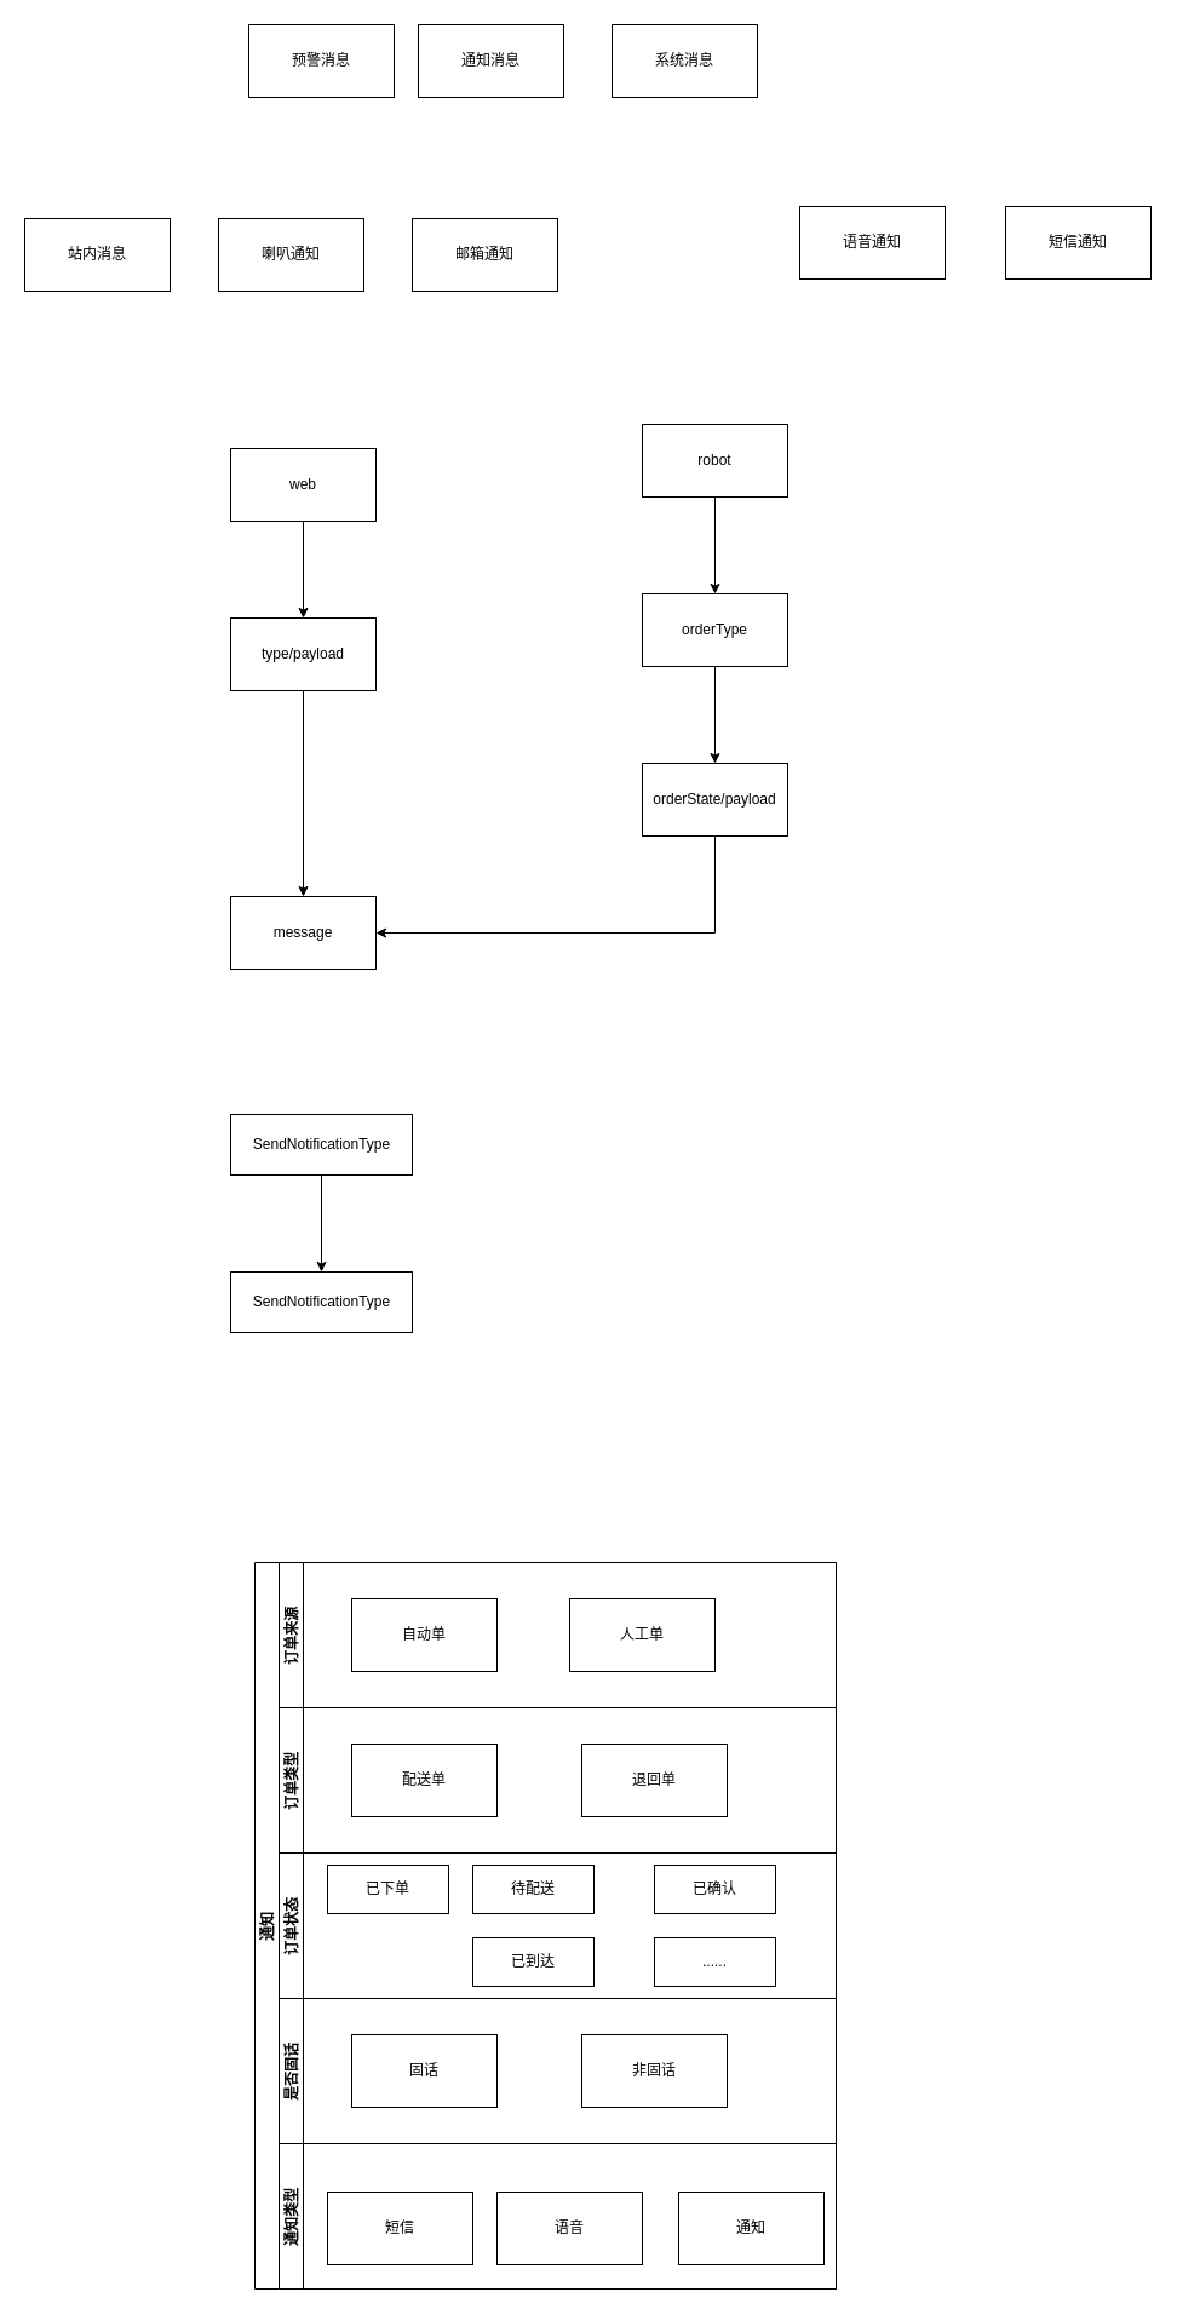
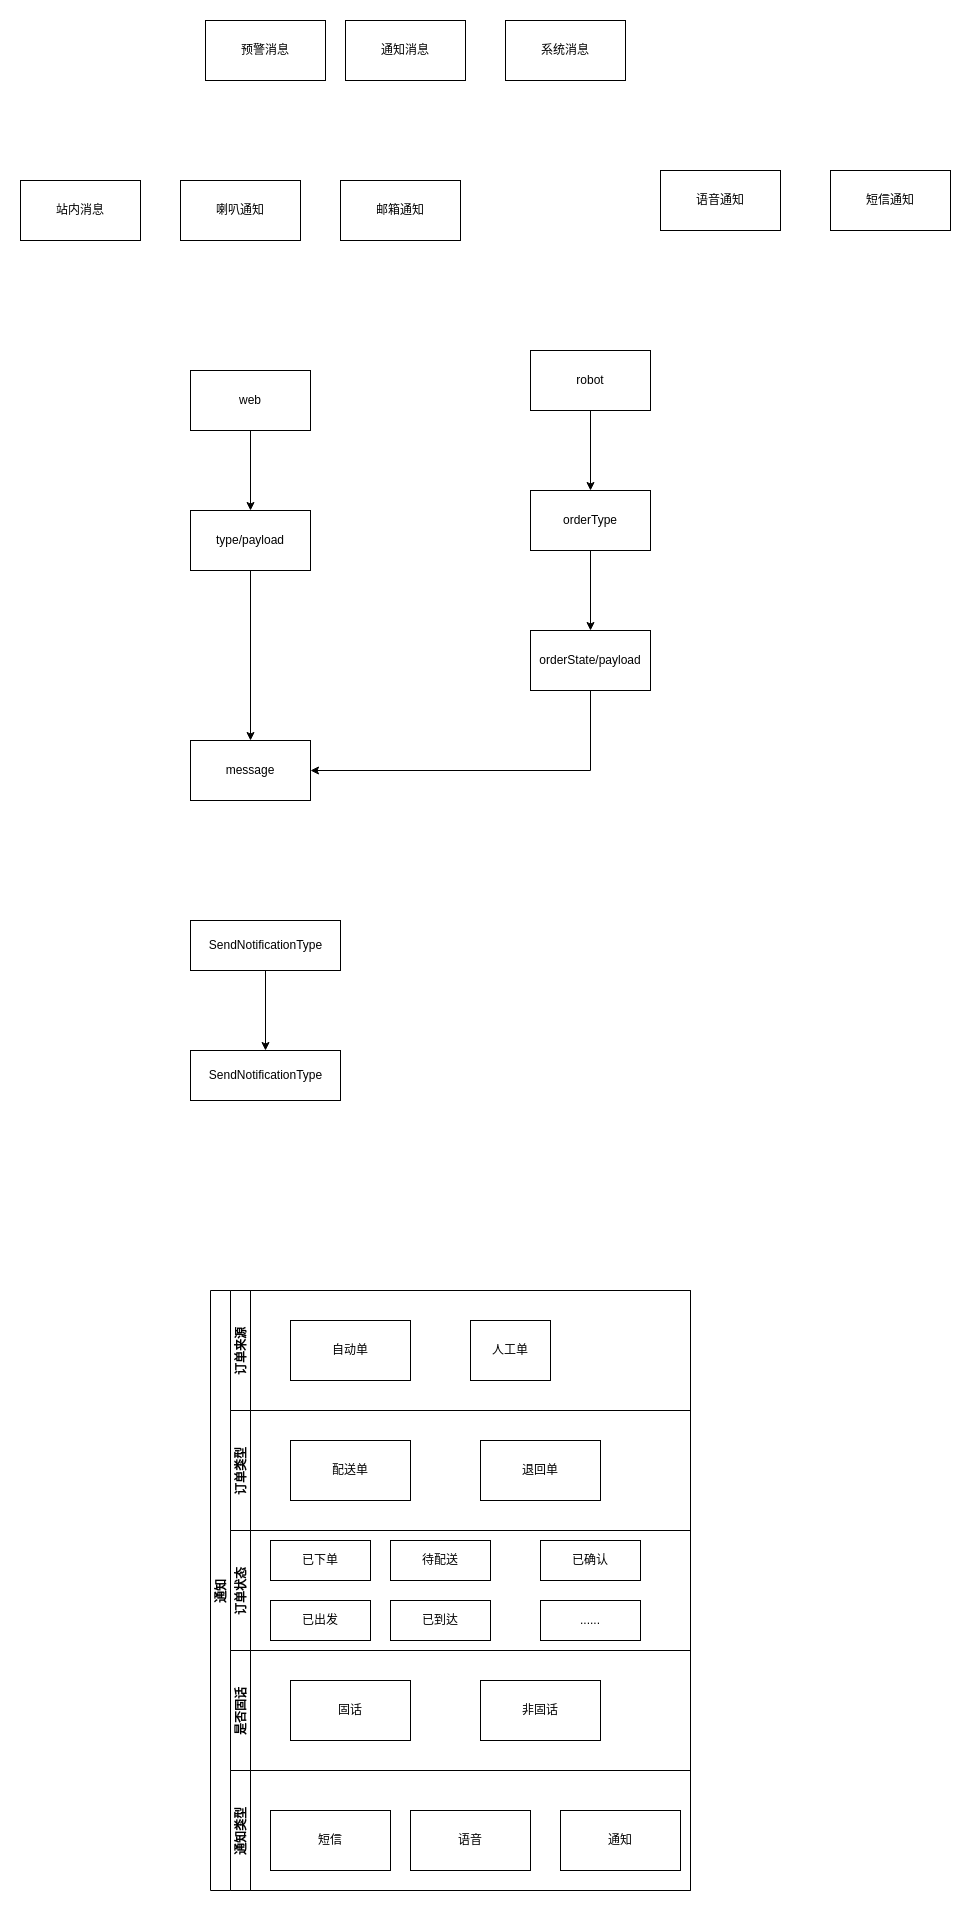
  <mxCell id="0" />
  <mxCell id="1" parent="0" />
  <mxCell id="2" value="喇叭通知" style="whiteSpace=wrap;html=1;" parent="1" vertex="1"><mxGeometry x="180" y="180" width="120" height="60" as="geometry" /></mxCell>
  <mxCell id="3" value="邮箱通知" style="whiteSpace=wrap;html=1;" parent="1" vertex="1"><mxGeometry x="340" y="180" width="120" height="60" as="geometry" /></mxCell>
  <mxCell id="4" value="语音通知" style="whiteSpace=wrap;html=1;" parent="1" vertex="1"><mxGeometry x="660" y="170" width="120" height="60" as="geometry" /></mxCell>
  <mxCell id="5" value="短信通知" style="whiteSpace=wrap;html=1;" parent="1" vertex="1"><mxGeometry x="830" y="170" width="120" height="60" as="geometry" /></mxCell>
  <mxCell id="6" value="站内消息" style="whiteSpace=wrap;html=1;" parent="1" vertex="1"><mxGeometry x="20" y="180" width="120" height="60" as="geometry" /></mxCell>
  <mxCell id="7" value="预警消息" style="whiteSpace=wrap;html=1;" parent="1" vertex="1"><mxGeometry x="205" y="20" width="120" height="60" as="geometry" /></mxCell>
  <mxCell id="8" value="通知消息" style="whiteSpace=wrap;html=1;" parent="1" vertex="1"><mxGeometry x="345" y="20" width="120" height="60" as="geometry" /></mxCell>
  <mxCell id="9" value="系统消息" style="whiteSpace=wrap;html=1;" parent="1" vertex="1"><mxGeometry x="505" y="20" width="120" height="60" as="geometry" /></mxCell>
  <mxCell id="10" value="" style="edgeStyle=orthogonalEdgeStyle;rounded=0;orthogonalLoop=1;jettySize=auto;html=1;" parent="1" source="11" target="13" edge="1"><mxGeometry relative="1" as="geometry" /></mxCell>
  <mxCell id="11" value="web" style="whiteSpace=wrap;html=1;" parent="1" vertex="1"><mxGeometry x="190" y="370" width="120" height="60" as="geometry" /></mxCell>
  <mxCell id="12" value="" style="edgeStyle=orthogonalEdgeStyle;rounded=0;orthogonalLoop=1;jettySize=auto;html=1;" parent="1" source="13" target="14" edge="1"><mxGeometry relative="1" as="geometry" /></mxCell>
  <mxCell id="13" value="type/payload" style="whiteSpace=wrap;html=1;" parent="1" vertex="1"><mxGeometry x="190" y="510" width="120" height="60" as="geometry" /></mxCell>
  <mxCell id="14" value="message" style="whiteSpace=wrap;html=1;" parent="1" vertex="1"><mxGeometry x="190" y="740" width="120" height="60" as="geometry" /></mxCell>
  <mxCell id="15" value="" style="edgeStyle=orthogonalEdgeStyle;rounded=0;orthogonalLoop=1;jettySize=auto;html=1;" parent="1" source="16" target="18" edge="1"><mxGeometry relative="1" as="geometry" /></mxCell>
  <mxCell id="16" value="robot" style="whiteSpace=wrap;html=1;" parent="1" vertex="1"><mxGeometry x="530" y="350" width="120" height="60" as="geometry" /></mxCell>
  <mxCell id="17" value="" style="edgeStyle=orthogonalEdgeStyle;rounded=0;orthogonalLoop=1;jettySize=auto;html=1;" parent="1" source="18" target="20" edge="1"><mxGeometry relative="1" as="geometry" /></mxCell>
  <mxCell id="18" value="orderType" style="whiteSpace=wrap;html=1;" parent="1" vertex="1"><mxGeometry x="530" y="490" width="120" height="60" as="geometry" /></mxCell>
  <mxCell id="19" style="edgeStyle=orthogonalEdgeStyle;rounded=0;orthogonalLoop=1;jettySize=auto;html=1;entryX=1;entryY=0.5;entryDx=0;entryDy=0;" parent="1" source="20" target="14" edge="1"><mxGeometry relative="1" as="geometry"><Array as="points"><mxPoint x="590" y="770" /></Array></mxGeometry></mxCell>
  <mxCell id="20" value="orderState/payload" style="whiteSpace=wrap;html=1;" parent="1" vertex="1"><mxGeometry x="530" y="630" width="120" height="60" as="geometry" /></mxCell>
  <mxCell id="21" value="" style="edgeStyle=orthogonalEdgeStyle;rounded=0;orthogonalLoop=1;jettySize=auto;html=1;" parent="1" source="22" target="23" edge="1"><mxGeometry relative="1" as="geometry" /></mxCell>
  <mxCell id="22" value="SendNotificationType" style="html=1;" parent="1" vertex="1"><mxGeometry x="190" y="920" width="150" height="50" as="geometry" /></mxCell>
  <mxCell id="23" value="SendNotificationType" style="html=1;" parent="1" vertex="1"><mxGeometry x="190" y="1050" width="150" height="50" as="geometry" /></mxCell>
  <mxCell id="24" value="通知" style="swimlane;childLayout=stackLayout;resizeParent=1;resizeParentMax=0;horizontal=0;startSize=20;horizontalStack=0;" parent="1" vertex="1"><mxGeometry x="210" y="1290" width="480" height="600" as="geometry" /></mxCell>
  <mxCell id="25" value="订单来源" style="swimlane;startSize=20;horizontal=0;" parent="24" vertex="1"><mxGeometry x="20" width="460" height="120" as="geometry" /></mxCell>
  <mxCell id="26" value="自动单" style="whiteSpace=wrap;html=1;" parent="25" vertex="1"><mxGeometry x="60" y="30" width="120" height="60" as="geometry" /></mxCell>
- <mxCell id="27" value="人工单" style="whiteSpace=wrap;html=1;" parent="25" vertex="1"><mxGeometry x="240" y="30" width="120" height="60" as="geometry" /></mxCell>
+ <mxCell id="27" value="人工单" style="whiteSpace=wrap;html=1;" parent="25" vertex="1"><mxGeometry x="240" y="30" width="80" height="60" as="geometry" /></mxCell>
  <mxCell id="28" value="订单类型" style="swimlane;startSize=20;horizontal=0;" parent="24" vertex="1"><mxGeometry x="20" y="120" width="460" height="120" as="geometry" /></mxCell>
  <mxCell id="29" value="配送单" style="whiteSpace=wrap;html=1;" parent="28" vertex="1"><mxGeometry x="60" y="30" width="120" height="60" as="geometry" /></mxCell>
  <mxCell id="30" value="订单状态" style="swimlane;startSize=20;horizontal=0;" parent="24" vertex="1"><mxGeometry x="20" y="240" width="460" height="120" as="geometry" /></mxCell>
  <mxCell id="31" value="已下单" style="whiteSpace=wrap;html=1;" parent="30" vertex="1"><mxGeometry x="40" y="10" width="100" height="40" as="geometry" /></mxCell>
  <mxCell id="32" value="待配送" style="whiteSpace=wrap;html=1;" parent="30" vertex="1"><mxGeometry x="160" y="10" width="100" height="40" as="geometry" /></mxCell>
  <mxCell id="33" value="已确认" style="whiteSpace=wrap;html=1;" parent="30" vertex="1"><mxGeometry x="310" y="10" width="100" height="40" as="geometry" /></mxCell>
+ <mxCell id="34" value="已出发" style="whiteSpace=wrap;html=1;" parent="30" vertex="1"><mxGeometry x="40" y="70" width="100" height="40" as="geometry" /></mxCell>
  <mxCell id="35" value="已到达" style="whiteSpace=wrap;html=1;" parent="30" vertex="1"><mxGeometry x="160" y="70" width="100" height="40" as="geometry" /></mxCell>
  <mxCell id="36" value="......" style="whiteSpace=wrap;html=1;" parent="30" vertex="1"><mxGeometry x="310" y="70" width="100" height="40" as="geometry" /></mxCell>
  <mxCell id="37" value="是否固话" style="swimlane;startSize=20;horizontal=0;" parent="24" vertex="1"><mxGeometry x="20" y="360" width="460" height="120" as="geometry" /></mxCell>
  <mxCell id="38" value="固话" style="whiteSpace=wrap;html=1;" parent="37" vertex="1"><mxGeometry x="60" y="30" width="120" height="60" as="geometry" /></mxCell>
  <mxCell id="39" value="非固话" style="whiteSpace=wrap;html=1;" parent="37" vertex="1"><mxGeometry x="250" y="30" width="120" height="60" as="geometry" /></mxCell>
  <mxCell id="40" value="通知类型" style="swimlane;startSize=20;horizontal=0;" parent="24" vertex="1"><mxGeometry x="20" y="480" width="460" height="120" as="geometry" /></mxCell>
  <mxCell id="41" value="语音" style="whiteSpace=wrap;html=1;" parent="40" vertex="1"><mxGeometry x="180" y="40" width="120" height="60" as="geometry" /></mxCell>
  <mxCell id="42" value="通知" style="whiteSpace=wrap;html=1;" parent="40" vertex="1"><mxGeometry x="330" y="40" width="120" height="60" as="geometry" /></mxCell>
  <mxCell id="43" value="退回单" style="whiteSpace=wrap;html=1;" parent="1" vertex="1"><mxGeometry x="480" y="1440" width="120" height="60" as="geometry" /></mxCell>
  <mxCell id="44" value="短信" style="whiteSpace=wrap;html=1;" parent="1" vertex="1"><mxGeometry x="270" y="1810" width="120" height="60" as="geometry" /></mxCell>
